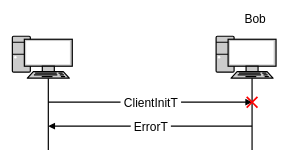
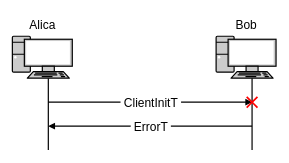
  <mxCell id="0" />
  <mxCell id="1" parent="0" />
  <mxCell id="2" value="" style="endArrow=none;html=1;rounded=0;jumpSize=6;strokeWidth=2;" parent="1" edge="1"><mxGeometry width="50" height="50" relative="1" as="geometry"><mxPoint x="80" y="250" as="sourcePoint" /><mxPoint x="80" y="130" as="targetPoint" /></mxGeometry></mxCell>
  <mxCell id="3" value="" style="fontColor=#0066CC;verticalAlign=top;verticalLabelPosition=bottom;labelPosition=center;align=center;html=1;outlineConnect=0;fillColor=#CCCCCC;strokeColor=#000000;gradientColor=none;gradientDirection=north;strokeWidth=2;shape=mxgraph.networks.pc;" parent="1" vertex="1"><mxGeometry x="20" y="60" width="100" height="70" as="geometry" /></mxCell>
  <mxCell id="4" value="" style="fontColor=#0066CC;verticalAlign=top;verticalLabelPosition=bottom;labelPosition=center;align=center;html=1;outlineConnect=0;fillColor=#CCCCCC;strokeColor=#000000;gradientColor=none;gradientDirection=north;strokeWidth=2;shape=mxgraph.networks.pc;" parent="1" vertex="1"><mxGeometry x="360" y="60" width="100" height="70" as="geometry" /></mxCell>
  <mxCell id="5" value="" style="endArrow=none;html=1;rounded=0;strokeWidth=2;" parent="1" edge="1"><mxGeometry width="50" height="50" relative="1" as="geometry"><mxPoint x="420" y="250" as="sourcePoint" /><mxPoint x="420" y="130" as="targetPoint" /></mxGeometry></mxCell>
  <mxCell id="6" value="" style="endArrow=block;html=1;rounded=0;strokeWidth=2;jumpSize=6;endFill=1;" parent="1" edge="1"><mxGeometry width="50" height="50" relative="1" as="geometry"><mxPoint x="80" y="170" as="sourcePoint" /><mxPoint x="420" y="170" as="targetPoint" /></mxGeometry></mxCell>
  <mxCell id="7" value="&lt;font style=&quot;font-size: 20px;&quot;&gt;&amp;nbsp;ClientInitT&amp;nbsp;&lt;/font&gt;" style="edgeLabel;html=1;align=center;verticalAlign=middle;resizable=0;points=[];" parent="6" vertex="1" connectable="0"><mxGeometry x="-0.048" y="1" relative="1" as="geometry"><mxPoint x="8" as="offset" /></mxGeometry></mxCell>
- <mxCell id="9" value="Bob" style="text;html=1;align=center;verticalAlign=middle;resizable=0;points=[];autosize=1;strokeColor=none;fillColor=none;fontSize=20;" parent="1" vertex="1"><mxGeometry x="395" y="10" width="60" height="40" as="geometry" /></mxCell>
+ <mxCell id="8" value="Alica" style="text;html=1;align=center;verticalAlign=middle;resizable=0;points=[];autosize=1;strokeColor=none;fillColor=none;fontSize=20;" parent="1" vertex="1"><mxGeometry x="35" y="20" width="70" height="40" as="geometry" /></mxCell>
+ <mxCell id="9" value="Bob" style="text;html=1;align=center;verticalAlign=middle;resizable=0;points=[];autosize=1;strokeColor=none;fillColor=none;fontSize=20;" parent="1" vertex="1"><mxGeometry x="380" y="20" width="60" height="40" as="geometry" /></mxCell>
  <mxCell id="10" value="" style="endArrow=none;html=1;rounded=0;strokeWidth=2;jumpSize=6;endFill=0;startArrow=block;startFill=1;" parent="1" edge="1"><mxGeometry width="50" height="50" relative="1" as="geometry"><mxPoint x="80" y="210" as="sourcePoint" /><mxPoint x="420" y="210" as="targetPoint" /></mxGeometry></mxCell>
  <mxCell id="11" value="&lt;font style=&quot;font-size: 20px;&quot;&gt;&amp;nbsp;ErrorT&amp;nbsp;&lt;/font&gt;" style="edgeLabel;html=1;align=center;verticalAlign=middle;resizable=0;points=[];" parent="10" vertex="1" connectable="0"><mxGeometry x="-0.048" y="1" relative="1" as="geometry"><mxPoint x="8" as="offset" /></mxGeometry></mxCell>
  <mxCell id="12" value="" style="shape=mxgraph.mockup.markup.redX;fillColor=#ff0000;html=1;shadow=0;strokeColor=none;fontSize=20;" parent="1" vertex="1"><mxGeometry x="410" y="160" width="20" height="20" as="geometry" /></mxCell>
